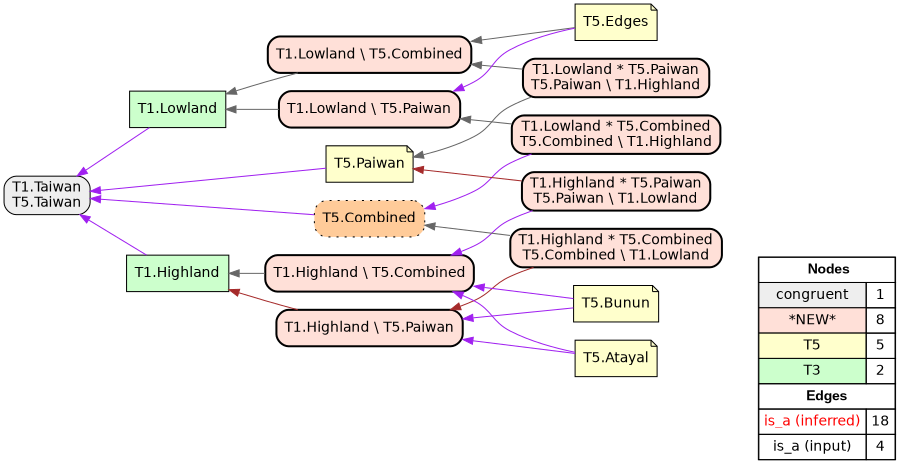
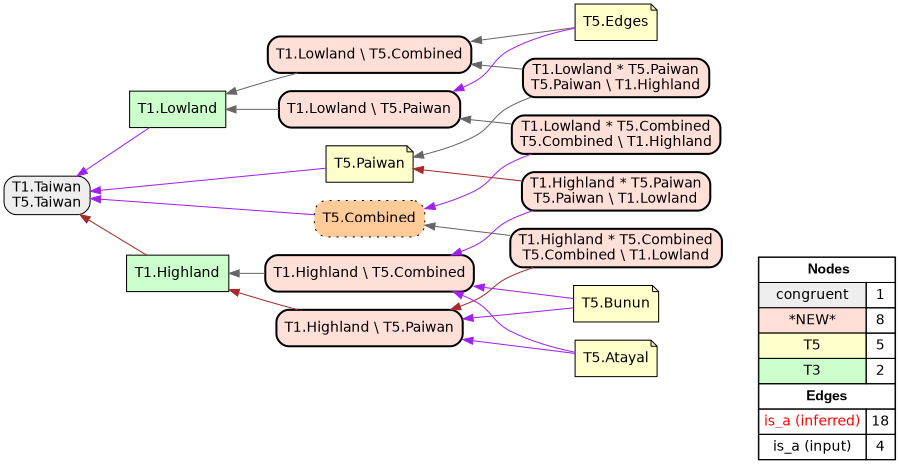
  digraph {
    rankdir=RL
    node [fillcolor="#FFE0D8" fontname=helvetica shape=box style="filled,rounded,bold"]
    edge [arrowhead=normal color=purple constraint=true penwidth=1 style=solid]
    n1 [fillcolor=white label=<   <TABLE BORDER="0" CELLBORDER="1" CELLSPACING="0" CELLPADDING="4">  <TR> <TD COLSPAN="2"><font face="Arial Black"> Nodes</font></TD> </TR>  <TR>   <TD bgcolor="#EEEEEE" fontname="helvetica">congruent</TD>   <TD>1</TD>   </TR>  <TR>   <TD bgcolor="#FFE0D8" fontname="helvetica">*NEW*</TD>   <TD>8</TD>   </TR>  <TR>   <TD bgcolor="#FFFFCC" fontname="helvetica">T5</TD>   <TD>5</TD>   </TR>  <TR>   <TD bgcolor="#CCFFCC" fontname="helvetica">T3</TD>   <TD>2</TD>   </TR>  <TR> <TD COLSPAN="2"><font face = "Arial Black"> Edges </font></TD> </TR>  <TR>   <TD><font color ="#FF0000">is_a (inferred)</font></TD><TD>18</TD> </TR> <TR>   <TD><font color ="#000000">is_a (input)</font></TD><TD>4</TD> </TR> </TABLE>   > margin=0 style=filled]
    "T1.Taiwan\nT5.Taiwan" [fillcolor="#EEEEEE" style="filled,rounded"]
    "T1.Lowland * T5.Paiwan\nT5.Paiwan \\ T1.Highland"
    "T1.Lowland \\ T5.Combined"
    "T5.Paiwan" [fillcolor="#FFFFCC" shape=note style=filled]
    "T1.Lowland" [fillcolor="#CCFFCC" style=filled]
    "T1.Highland" [fillcolor="#CCFFCC" style=filled]
    "T1.Highland \\ T5.Paiwan"
    "T1.Lowland * T5.Combined\nT5.Combined \\ T1.Highland"
    "T1.Lowland \\ T5.Paiwan"
    "T5.Combined" [fillcolor="#FFCB99" style="filled,rounded,dotted"]
    "T1.Highland \\ T5.Combined"
    "T1.Highland * T5.Paiwan\nT5.Paiwan \\ T1.Lowland"
    "T1.Highland * T5.Combined\nT5.Combined \\ T1.Lowland"
    "T5.Atayal" [fillcolor="#FFFFCC" shape=note style=filled]
    n16 [fillcolor="#FFFFCC" label="T5.Edges" shape=note style=filled]
    "T5.Bunun" [fillcolor="#FFFFCC" shape=note style=filled]
    subgraph sub_1 {
      rank=source
      n1
    }
    "T1.Lowland * T5.Paiwan\nT5.Paiwan \\ T1.Highland" -> "T1.Lowland \\ T5.Combined" [color=gray40]
    "T1.Lowland * T5.Paiwan\nT5.Paiwan \\ T1.Highland" -> "T5.Paiwan" [color=gray40]
    "T1.Lowland \\ T5.Combined" -> "T1.Lowland" [color=gray40]
    "T5.Paiwan" -> "T1.Taiwan\nT5.Taiwan"
    "T1.Lowland" -> "T1.Taiwan\nT5.Taiwan"
-   "T1.Highland" -> "T1.Taiwan\nT5.Taiwan"
+   "T1.Highland" -> "T1.Taiwan\nT5.Taiwan" [color=brown]
    "T1.Highland \\ T5.Paiwan" -> "T1.Highland" [color=brown]
    "T1.Lowland * T5.Combined\nT5.Combined \\ T1.Highland" -> "T1.Lowland \\ T5.Paiwan" [color=gray40]
    "T1.Lowland * T5.Combined\nT5.Combined \\ T1.Highland" -> "T5.Combined"
    "T1.Lowland \\ T5.Paiwan" -> "T1.Lowland" [color=gray40]
    "T5.Combined" -> "T1.Taiwan\nT5.Taiwan"
    "T1.Highland \\ T5.Combined" -> "T1.Highland" [color=gray40]
    "T1.Highland * T5.Paiwan\nT5.Paiwan \\ T1.Lowland" -> "T5.Paiwan" [color=brown]
    "T1.Highland * T5.Paiwan\nT5.Paiwan \\ T1.Lowland" -> "T1.Highland \\ T5.Combined"
    "T1.Highland * T5.Combined\nT5.Combined \\ T1.Lowland" -> "T1.Highland \\ T5.Paiwan" [color=brown]
    "T1.Highland * T5.Combined\nT5.Combined \\ T1.Lowland" -> "T5.Combined" [color=gray40]
    "T5.Atayal" -> "T1.Highland \\ T5.Paiwan"
    "T5.Atayal" -> "T1.Highland \\ T5.Combined"
    n16 -> "T1.Lowland \\ T5.Combined" [color=gray40]
    n16 -> "T1.Lowland \\ T5.Paiwan"
    "T5.Bunun" -> "T1.Highland \\ T5.Paiwan"
    "T5.Bunun" -> "T1.Highland \\ T5.Combined"
  }
